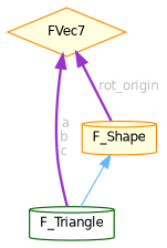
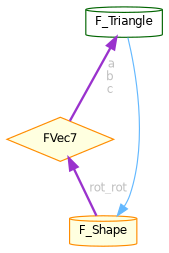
  digraph {
    node [color=darkorange fillcolor=lightyellow fontname=Helvetica fontsize=10 shape=cylinder style=filled]
    edge [color=darkorchid3 dir=back fontname=Helvetica fontsize=10 labelfontname=Helvetica labelfontsize=10 style=bold fontcolor=grey]
    n1 [color=darkgreen fillcolor=white fontcolor=black height=0.2 label=F_Triangle width=0.4]
    n2 [height=0.2 label=F_Shape width=0.4]
    n3 [height=0.2 label=FVec7 shape=diamond width=0.4]
    n2 -> n1 [color=steelblue1 style=solid fontcolor=""]
-   n3 -> n1 [label=" a\nb\nc"]
-   n3 -> n2 [label=" rot_origin"]
+   n1 -> n3 [label=" a\nb\nc"]
+   n3 -> n2 [label=" rot_rot"]
  }
